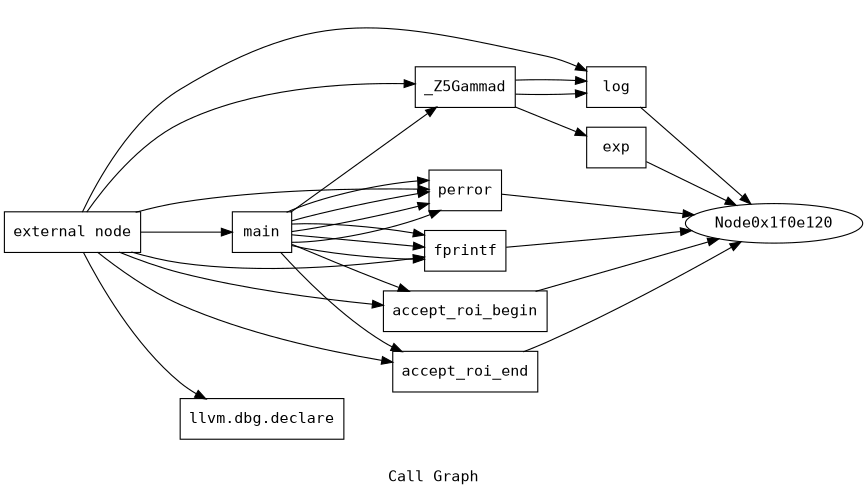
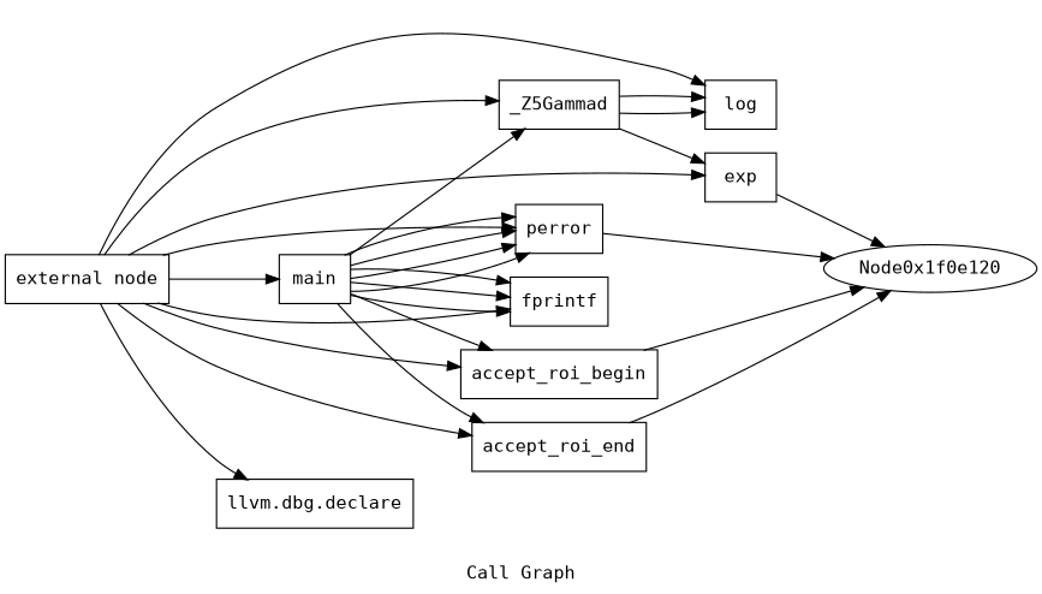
  digraph {
    fontname="DejaVu Sans Mono"
    label="Call Graph"
    rankdir=LR
    node [fontname="DejaVu Sans Mono" shape=record]
    edge [fontname="DejaVu Sans Mono"]
    n1 [label="{external node}"]
    n2 [label="{_Z5Gammad}"]
    n3 [label="{llvm.dbg.declare}"]
    n4 [label="{log}"]
    n5 [label="{exp}"]
    n6 [label="{main}"]
    n7 [label="{accept_roi_begin}"]
    n8 [label="{accept_roi_end}"]
    n9 [label="{perror}"]
    n10 [label="{fprintf}"]
    Node0x1f0e120 [shape=""]
    n1 -> n2
    n1 -> n3
    n1 -> n4
+   n1 -> n5
    n1 -> n6
    n1 -> n7
    n1 -> n8
    n1 -> n9
    n1 -> n10
    n2 -> n4
    n2 -> n4
    n2 -> n5
-   n4 -> Node0x1f0e120
    n5 -> Node0x1f0e120
    n6 -> n2
    n6 -> n7
    n6 -> n8
    n6 -> n9
    n6 -> n9
    n6 -> n9
    n6 -> n9
    n6 -> n10
    n6 -> n10
    n6 -> n10
    n7 -> Node0x1f0e120
    n8 -> Node0x1f0e120
    n9 -> Node0x1f0e120
-   n10 -> Node0x1f0e120
  }
